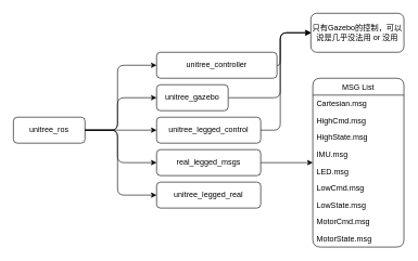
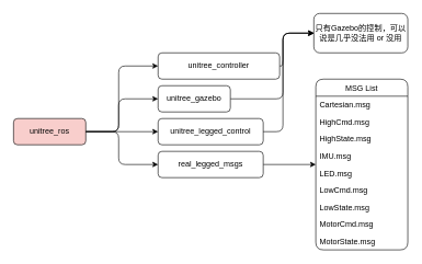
  <mxCell id="0" />
  <mxCell id="1" parent="0" />
  <mxCell id="2" value="" style="edgeStyle=orthogonalEdgeStyle;rounded=1;orthogonalLoop=1;jettySize=auto;html=1;" edge="1" parent="1" source="3" target="4"><mxGeometry relative="1" as="geometry" /></mxCell>
- <mxCell id="3" value="unitree_ros" style="rounded=1;whiteSpace=wrap;html=1;" vertex="1" parent="1"><mxGeometry x="20" y="180" width="110" height="40" as="geometry" /></mxCell>
+ <mxCell id="3" value="unitree_ros" style="rounded=1;whiteSpace=wrap;html=1;fillColor=#f8cecc;" vertex="1" parent="1"><mxGeometry x="20" y="180" width="110" height="40" as="geometry" /></mxCell>
  <mxCell id="4" value="unitree_legged_control" style="rounded=1;whiteSpace=wrap;html=1;" vertex="1" parent="1"><mxGeometry x="240" y="180" width="160" height="40" as="geometry" /></mxCell>
  <mxCell id="5" value="" style="edgeStyle=orthogonalEdgeStyle;rounded=1;orthogonalLoop=1;jettySize=auto;html=1;" edge="1" parent="1" source="6" target="16"><mxGeometry relative="1" as="geometry"><Array as="points"><mxPoint x="430" y="150" /><mxPoint x="430" y="50" /></Array></mxGeometry></mxCell>
  <mxCell id="6" value="unitree_gazebo" style="rounded=1;whiteSpace=wrap;html=1;" vertex="1" parent="1"><mxGeometry x="240" y="130" width="110" height="40" as="geometry" /></mxCell>
  <mxCell id="7" value="" style="edgeStyle=orthogonalEdgeStyle;rounded=1;orthogonalLoop=1;jettySize=auto;html=1;" edge="1" parent="1" source="8" target="16"><mxGeometry relative="1" as="geometry"><Array as="points"><mxPoint x="430" y="100" /><mxPoint x="430" y="50" /></Array></mxGeometry></mxCell>
  <mxCell id="8" value="unitree_controller" style="rounded=1;whiteSpace=wrap;html=1;" vertex="1" parent="1"><mxGeometry x="240" y="80" width="185" height="40" as="geometry" /></mxCell>
  <mxCell id="9" value="" style="edgeStyle=orthogonalEdgeStyle;rounded=1;orthogonalLoop=1;jettySize=auto;html=1;" edge="1" parent="1" source="10" target="18"><mxGeometry relative="1" as="geometry"><mxPoint x="610" y="250" as="targetPoint" /></mxGeometry></mxCell>
  <mxCell id="10" value="real_legged_msgs" style="rounded=1;whiteSpace=wrap;html=1;" vertex="1" parent="1"><mxGeometry x="240" y="230" width="160" height="40" as="geometry" /></mxCell>
- <mxCell id="11" value="unitree_legged_real" style="rounded=1;whiteSpace=wrap;html=1;" vertex="1" parent="1"><mxGeometry x="240" y="280" width="160" height="40" as="geometry" /></mxCell>
  <mxCell id="12" value="" style="edgeStyle=orthogonalEdgeStyle;rounded=1;orthogonalLoop=1;jettySize=auto;html=1;" edge="1" parent="1" source="3" target="10"><mxGeometry relative="1" as="geometry"><mxPoint x="140" y="180" as="sourcePoint" /><mxPoint x="240" y="200" as="targetPoint" /><Array as="points"><mxPoint x="180" y="200" /><mxPoint x="180" y="250" /></Array></mxGeometry></mxCell>
- <mxCell id="13" value="" style="edgeStyle=orthogonalEdgeStyle;rounded=1;orthogonalLoop=1;jettySize=auto;html=1;" edge="1" parent="1" source="3" target="11"><mxGeometry relative="1" as="geometry"><mxPoint x="150" y="190" as="sourcePoint" /><mxPoint x="250" y="210" as="targetPoint" /><Array as="points"><mxPoint x="180" y="200" /><mxPoint x="180" y="300" /></Array></mxGeometry></mxCell>
  <mxCell id="14" value="" style="edgeStyle=orthogonalEdgeStyle;rounded=1;orthogonalLoop=1;jettySize=auto;html=1;" edge="1" parent="1" source="3" target="6"><mxGeometry relative="1" as="geometry"><mxPoint x="160" y="200" as="sourcePoint" /><mxPoint x="260" y="220" as="targetPoint" /><Array as="points"><mxPoint x="180" y="200" /><mxPoint x="180" y="150" /></Array></mxGeometry></mxCell>
  <mxCell id="15" value="" style="edgeStyle=orthogonalEdgeStyle;rounded=1;orthogonalLoop=1;jettySize=auto;html=1;" edge="1" parent="1" source="3" target="8"><mxGeometry relative="1" as="geometry"><mxPoint x="170" y="210" as="sourcePoint" /><mxPoint x="270" y="230" as="targetPoint" /><Array as="points"><mxPoint x="180" y="200" /><mxPoint x="180" y="100" /></Array></mxGeometry></mxCell>
  <mxCell id="16" value="只有Gazebo的控制，可以说是几乎没法用 or 没用" style="rounded=1;whiteSpace=wrap;html=1;" vertex="1" parent="1"><mxGeometry x="477" y="20" width="143" height="60" as="geometry" /></mxCell>
  <mxCell id="17" value="" style="edgeStyle=orthogonalEdgeStyle;rounded=1;orthogonalLoop=1;jettySize=auto;html=1;" edge="1" parent="1" source="4" target="16"><mxGeometry relative="1" as="geometry"><mxPoint x="360" y="160" as="sourcePoint" /><mxPoint x="440" y="110" as="targetPoint" /><Array as="points"><mxPoint x="430" y="200" /><mxPoint x="430" y="50" /></Array></mxGeometry></mxCell>
  <mxCell id="18" value="MSG List" style="swimlane;fontStyle=0;childLayout=stackLayout;horizontal=1;startSize=26;horizontalStack=0;resizeParent=1;resizeParentMax=0;resizeLast=0;collapsible=0;marginBottom=0;rounded=1;shadow=0;glass=0;connectable=1;allowArrows=1;dropTarget=1;" vertex="1" parent="1"><mxGeometry x="480" y="120" width="140" height="260" as="geometry" /></mxCell>
  <mxCell id="19" value="Cartesian.msg" style="text;strokeColor=none;fillColor=none;align=left;verticalAlign=top;spacingLeft=4;spacingRight=4;overflow=hidden;rotatable=0;points=[[0,0.5],[1,0.5]];portConstraint=eastwest;" vertex="1" parent="18"><mxGeometry y="26" width="140" height="26" as="geometry" /></mxCell>
  <mxCell id="20" value="HighCmd.msg" style="text;strokeColor=none;fillColor=none;align=left;verticalAlign=top;spacingLeft=4;spacingRight=4;overflow=hidden;rotatable=0;points=[[0,0.5],[1,0.5]];portConstraint=eastwest;" vertex="1" parent="18"><mxGeometry y="52" width="140" height="26" as="geometry" /></mxCell>
  <mxCell id="21" value="HighState.msg" style="text;strokeColor=none;fillColor=none;align=left;verticalAlign=top;spacingLeft=4;spacingRight=4;overflow=hidden;rotatable=0;points=[[0,0.5],[1,0.5]];portConstraint=eastwest;" vertex="1" parent="18"><mxGeometry y="78" width="140" height="26" as="geometry" /></mxCell>
  <mxCell id="22" value="IMU.msg" style="text;strokeColor=none;fillColor=none;align=left;verticalAlign=top;spacingLeft=4;spacingRight=4;overflow=hidden;rotatable=0;points=[[0,0.5],[1,0.5]];portConstraint=eastwest;" vertex="1" parent="18"><mxGeometry y="104" width="140" height="26" as="geometry" /></mxCell>
  <mxCell id="23" value="LED.msg" style="text;strokeColor=none;fillColor=none;align=left;verticalAlign=top;spacingLeft=4;spacingRight=4;overflow=hidden;rotatable=0;points=[[0,0.5],[1,0.5]];portConstraint=eastwest;" vertex="1" parent="18"><mxGeometry y="130" width="140" height="26" as="geometry" /></mxCell>
  <mxCell id="24" value="LowCmd.msg" style="text;strokeColor=none;fillColor=none;align=left;verticalAlign=top;spacingLeft=4;spacingRight=4;overflow=hidden;rotatable=0;points=[[0,0.5],[1,0.5]];portConstraint=eastwest;" vertex="1" parent="18"><mxGeometry y="156" width="140" height="26" as="geometry" /></mxCell>
  <mxCell id="25" value="LowState.msg" style="text;strokeColor=none;fillColor=none;align=left;verticalAlign=top;spacingLeft=4;spacingRight=4;overflow=hidden;rotatable=0;points=[[0,0.5],[1,0.5]];portConstraint=eastwest;" vertex="1" parent="18"><mxGeometry y="182" width="140" height="26" as="geometry" /></mxCell>
  <mxCell id="26" value="MotorCmd.msg" style="text;strokeColor=none;fillColor=none;align=left;verticalAlign=top;spacingLeft=4;spacingRight=4;overflow=hidden;rotatable=0;points=[[0,0.5],[1,0.5]];portConstraint=eastwest;" vertex="1" parent="18"><mxGeometry y="208" width="140" height="26" as="geometry" /></mxCell>
  <mxCell id="27" value="MotorState.msg" style="text;strokeColor=none;fillColor=none;align=left;verticalAlign=top;spacingLeft=4;spacingRight=4;overflow=hidden;rotatable=0;points=[[0,0.5],[1,0.5]];portConstraint=eastwest;" vertex="1" parent="18"><mxGeometry y="234" width="140" height="26" as="geometry" /></mxCell>
